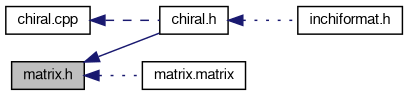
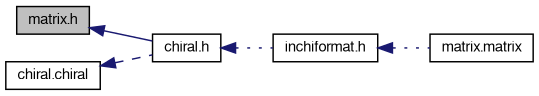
  digraph {
    rankdir=LR
    node [color=black fillcolor=white fontname=FreeSans fontsize=10 shape=record style=filled]
    edge [color=midnightblue dir=back fontname=FreeSans fontsize=10 labelfontname=FreeSans labelfontsize=10 style=dotted]
    n1 [fillcolor=grey75 fontcolor=black height=0.2 label="matrix.h" width=0.4]
    n2 [height=0.2 label="chiral.h" width=0.4]
    n3 [height=0.2 label="matrix.matrix" width=0.4]
    n4 [height=0.2 label="inchiformat.h" width=0.4]
-   n5 [height=0.2 label="chiral.cpp" width=0.4]
+   n5 [height=0.2 label="chiral.chiral" width=0.4]
    n1 -> n2 [style=solid]
-   n1 -> n3
+   n4 -> n3
    n2 -> n4
    n5 -> n2 [style=dashed]
  }
